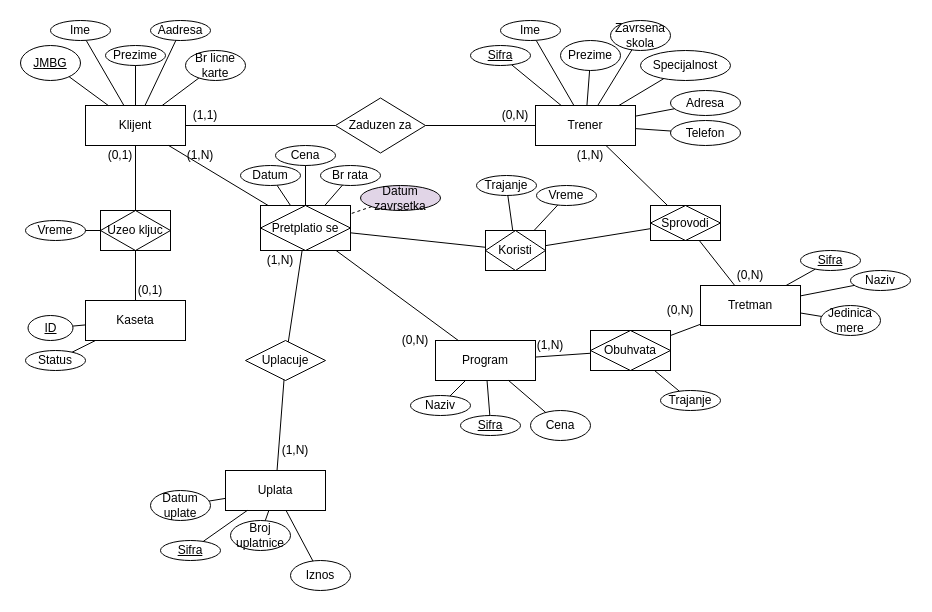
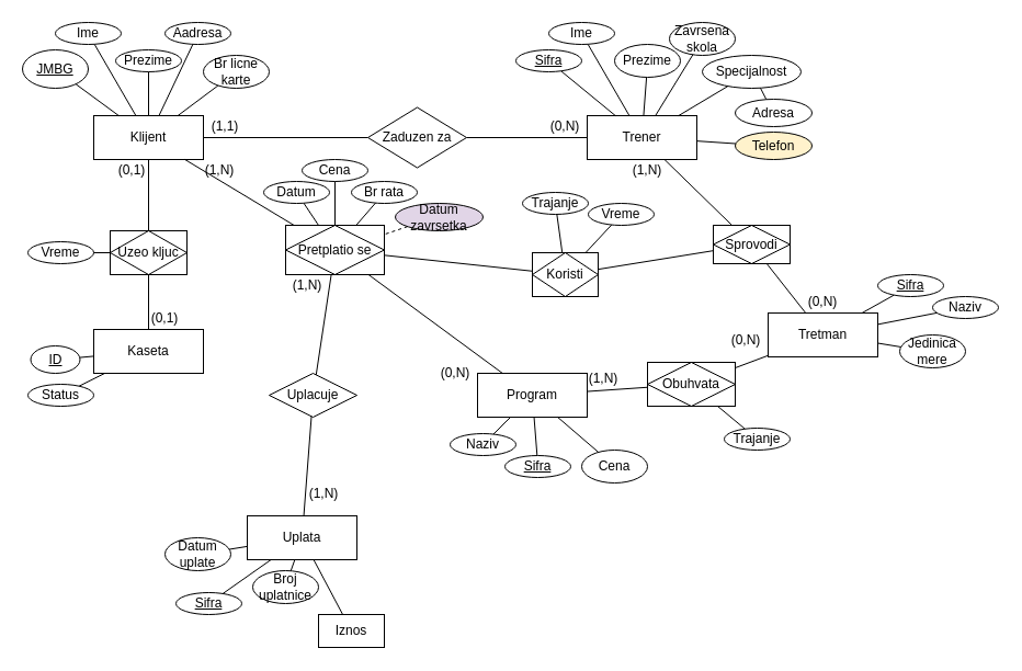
  <mxCell id="0" />
  <mxCell id="1" parent="0" />
  <mxCell id="2" value="Trener" style="whiteSpace=wrap;html=1;align=center;" parent="1" vertex="1"><mxGeometry x="535" y="105" width="100" height="40" as="geometry" /></mxCell>
  <mxCell id="3" value="Prezime" style="ellipse;whiteSpace=wrap;html=1;align=center;" parent="1" vertex="1"><mxGeometry x="560" y="40" width="60" height="30" as="geometry" /></mxCell>
  <mxCell id="4" value="" style="endArrow=none;html=1;rounded=0;" parent="1" source="3" target="2" edge="1"><mxGeometry relative="1" as="geometry"><mxPoint x="710" y="40" as="sourcePoint" /><mxPoint x="870" y="40" as="targetPoint" /></mxGeometry></mxCell>
  <mxCell id="5" value="Ime" style="ellipse;whiteSpace=wrap;html=1;align=center;" parent="1" vertex="1"><mxGeometry x="500" y="20" width="60" height="20" as="geometry" /></mxCell>
  <mxCell id="6" value="" style="endArrow=none;html=1;rounded=0;" parent="1" source="5" target="2" edge="1"><mxGeometry relative="1" as="geometry"><mxPoint x="720" y="50" as="sourcePoint" /><mxPoint x="590" y="120" as="targetPoint" /></mxGeometry></mxCell>
  <mxCell id="7" value="Zavrsena skola" style="ellipse;whiteSpace=wrap;html=1;align=center;" parent="1" vertex="1"><mxGeometry x="610" y="20" width="60" height="30" as="geometry" /></mxCell>
  <mxCell id="8" value="" style="endArrow=none;html=1;rounded=0;" parent="1" source="7" target="2" edge="1"><mxGeometry relative="1" as="geometry"><mxPoint x="730" y="60" as="sourcePoint" /><mxPoint x="640" y="110" as="targetPoint" /></mxGeometry></mxCell>
  <mxCell id="9" value="Specijalnost" style="ellipse;whiteSpace=wrap;html=1;align=center;" parent="1" vertex="1"><mxGeometry x="640" y="50" width="90" height="30" as="geometry" /></mxCell>
  <mxCell id="10" value="" style="endArrow=none;html=1;rounded=0;" parent="1" source="9" target="2" edge="1"><mxGeometry relative="1" as="geometry"><mxPoint x="950" y="60" as="sourcePoint" /><mxPoint x="820" y="130" as="targetPoint" /></mxGeometry></mxCell>
  <mxCell id="11" value="Adresa" style="ellipse;whiteSpace=wrap;html=1;align=center;" parent="1" vertex="1"><mxGeometry x="670" y="90" width="70" height="25" as="geometry" /></mxCell>
- <mxCell id="12" value="" style="endArrow=none;html=1;rounded=0;" parent="1" source="11" target="2" edge="1"><mxGeometry relative="1" as="geometry"><mxPoint x="910" y="160" as="sourcePoint" /><mxPoint x="780" y="230" as="targetPoint" /></mxGeometry></mxCell>
+ <mxCell id="12" value="" style="endArrow=none;html=1;rounded=0;" parent="1" source="11" target="9" edge="1"><mxGeometry relative="1" as="geometry"><mxPoint x="910" y="160" as="sourcePoint" /><mxPoint x="780" y="230" as="targetPoint" /></mxGeometry></mxCell>
  <mxCell id="13" value="" style="endArrow=none;html=1;rounded=0;" parent="1" source="14" target="2" edge="1"><mxGeometry relative="1" as="geometry"><mxPoint x="464.288" y="58.793" as="sourcePoint" /><mxPoint x="490" y="130" as="targetPoint" /></mxGeometry></mxCell>
  <mxCell id="14" value="Sifra" style="ellipse;whiteSpace=wrap;html=1;align=center;fontStyle=4;" parent="1" vertex="1"><mxGeometry x="470" y="45" width="60" height="20" as="geometry" /></mxCell>
  <mxCell id="15" value="Klijent" style="whiteSpace=wrap;html=1;align=center;" parent="1" vertex="1"><mxGeometry x="85" y="105" width="100" height="40" as="geometry" /></mxCell>
  <mxCell id="16" value="Br licne karte" style="ellipse;whiteSpace=wrap;html=1;align=center;" parent="1" vertex="1"><mxGeometry x="185" y="50" width="60" height="30" as="geometry" /></mxCell>
  <mxCell id="17" value="" style="endArrow=none;html=1;rounded=0;" parent="1" source="16" target="15" edge="1"><mxGeometry relative="1" as="geometry"><mxPoint x="260" y="40" as="sourcePoint" /><mxPoint x="420" y="40" as="targetPoint" /></mxGeometry></mxCell>
  <mxCell id="18" value="Ime" style="ellipse;whiteSpace=wrap;html=1;align=center;" parent="1" vertex="1"><mxGeometry x="50" y="20" width="60" height="20" as="geometry" /></mxCell>
  <mxCell id="19" value="" style="endArrow=none;html=1;rounded=0;" parent="1" source="18" target="15" edge="1"><mxGeometry relative="1" as="geometry"><mxPoint x="270" y="50" as="sourcePoint" /><mxPoint x="140" y="120" as="targetPoint" /></mxGeometry></mxCell>
  <mxCell id="20" value="" style="endArrow=none;html=1;rounded=0;" parent="1" source="21" target="15" edge="1"><mxGeometry relative="1" as="geometry"><mxPoint x="14.288" y="58.793" as="sourcePoint" /><mxPoint x="40" y="130" as="targetPoint" /></mxGeometry></mxCell>
  <mxCell id="21" value="JMBG" style="ellipse;whiteSpace=wrap;html=1;align=center;fontStyle=4;" parent="1" vertex="1"><mxGeometry y="45" width="60" height="35" as="geometry" x="20" /></mxCell>
  <mxCell id="22" value="" style="endArrow=none;html=1;rounded=0;" parent="1" source="15" target="24" edge="1"><mxGeometry relative="1" as="geometry"><mxPoint x="140" y="240" as="sourcePoint" /><mxPoint x="315" y="125" as="targetPoint" /></mxGeometry></mxCell>
  <mxCell id="23" value="" style="endArrow=none;html=1;rounded=0;" parent="1" source="24" target="2" edge="1"><mxGeometry relative="1" as="geometry"><mxPoint x="405" y="125" as="sourcePoint" /><mxPoint x="500" y="160" as="targetPoint" /></mxGeometry></mxCell>
  <mxCell id="24" value="Zaduzen za" style="shape=rhombus;perimeter=rhombusPerimeter;whiteSpace=wrap;html=1;align=center;" vertex="1" parent="1"><mxGeometry x="335" y="97.5" width="90" height="55" as="geometry" /></mxCell>
- <mxCell id="25" value="Telefon" style="ellipse;whiteSpace=wrap;html=1;align=center;" vertex="1" parent="1"><mxGeometry x="670" y="120" width="70" height="25" as="geometry" /></mxCell>
+ <mxCell id="25" value="Telefon" style="ellipse;whiteSpace=wrap;html=1;align=center;fillColor=#fff2cc;" vertex="1" parent="1"><mxGeometry x="670" y="120" width="70" height="25" as="geometry" /></mxCell>
  <mxCell id="26" value="" style="endArrow=none;html=1;rounded=0;" edge="1" parent="1" source="25" target="2"><mxGeometry relative="1" as="geometry"><mxPoint x="925" y="210" as="sourcePoint" /><mxPoint x="650" y="165.625" as="targetPoint" /></mxGeometry></mxCell>
  <mxCell id="27" value="Prezime" style="ellipse;whiteSpace=wrap;html=1;align=center;" vertex="1" parent="1"><mxGeometry x="105" y="45" width="60" height="20" as="geometry" /></mxCell>
  <mxCell id="28" value="" style="endArrow=none;html=1;rounded=0;" edge="1" parent="1" source="27" target="15"><mxGeometry relative="1" as="geometry"><mxPoint x="331.58" y="65" as="sourcePoint" /><mxPoint x="185.001" y="120" as="targetPoint" /></mxGeometry></mxCell>
  <mxCell id="29" value="Aadresa" style="ellipse;whiteSpace=wrap;html=1;align=center;" vertex="1" parent="1"><mxGeometry x="150" y="20" width="60" height="20" as="geometry" /></mxCell>
  <mxCell id="30" value="" style="endArrow=none;html=1;rounded=0;" edge="1" parent="1" source="29" target="15"><mxGeometry relative="1" as="geometry"><mxPoint x="465" y="60" as="sourcePoint" /><mxPoint x="318.421" y="115" as="targetPoint" /></mxGeometry></mxCell>
  <mxCell id="31" value="Uzeo kljuc" style="shape=associativeEntity;whiteSpace=wrap;html=1;align=center;" vertex="1" parent="1"><mxGeometry x="100" y="210" width="70" height="40" as="geometry" /></mxCell>
  <mxCell id="32" value="Kaseta" style="whiteSpace=wrap;html=1;align=center;" vertex="1" parent="1"><mxGeometry x="85" y="300" width="100" height="40" as="geometry" /></mxCell>
  <mxCell id="33" value="Status" style="ellipse;whiteSpace=wrap;html=1;align=center;" vertex="1" parent="1"><mxGeometry x="25" y="350" width="60" height="20" as="geometry" /></mxCell>
  <mxCell id="34" value="" style="endArrow=none;html=1;rounded=0;" edge="1" parent="1" source="33" target="32"><mxGeometry relative="1" as="geometry"><mxPoint x="495" y="320" as="sourcePoint" /><mxPoint x="365" y="390" as="targetPoint" /></mxGeometry></mxCell>
  <mxCell id="35" value="" style="endArrow=none;html=1;rounded=0;" edge="1" parent="1" source="36" target="32"><mxGeometry relative="1" as="geometry"><mxPoint x="239.288" y="328.793" as="sourcePoint" /><mxPoint x="265" y="400" as="targetPoint" /></mxGeometry></mxCell>
  <mxCell id="36" value="ID" style="ellipse;whiteSpace=wrap;html=1;align=center;fontStyle=4;" vertex="1" parent="1"><mxGeometry x="27.5" y="315" width="45" height="25" as="geometry" /></mxCell>
  <mxCell id="37" value="" style="endArrow=none;html=1;rounded=0;" edge="1" parent="1" source="15" target="31"><mxGeometry relative="1" as="geometry"><mxPoint x="220" y="260" as="sourcePoint" /><mxPoint x="380" y="260" as="targetPoint" /></mxGeometry></mxCell>
  <mxCell id="38" value="" style="endArrow=none;html=1;rounded=0;" edge="1" parent="1" source="32" target="31"><mxGeometry relative="1" as="geometry"><mxPoint x="146.905" y="155" as="sourcePoint" /><mxPoint x="153.095" y="220" as="targetPoint" /></mxGeometry></mxCell>
  <mxCell id="39" value="Vreme" style="ellipse;whiteSpace=wrap;html=1;align=center;" vertex="1" parent="1"><mxGeometry x="25" y="220" width="60" height="20" as="geometry" /></mxCell>
  <mxCell id="40" value="" style="endArrow=none;html=1;rounded=0;" edge="1" parent="1" source="39" target="31"><mxGeometry relative="1" as="geometry"><mxPoint x="480" y="220" as="sourcePoint" /><mxPoint x="80" y="240" as="targetPoint" /></mxGeometry></mxCell>
  <mxCell id="41" value="Program" style="whiteSpace=wrap;html=1;align=center;" vertex="1" parent="1"><mxGeometry x="435" y="340" width="100" height="40" as="geometry" /></mxCell>
  <mxCell id="42" value="Cena" style="ellipse;whiteSpace=wrap;html=1;align=center;" vertex="1" parent="1"><mxGeometry x="530" y="410" width="60" height="30" as="geometry" /></mxCell>
  <mxCell id="43" value="" style="endArrow=none;html=1;rounded=0;" edge="1" parent="1" source="42" target="41"><mxGeometry relative="1" as="geometry"><mxPoint x="650" y="245" as="sourcePoint" /><mxPoint x="810" y="245" as="targetPoint" /></mxGeometry></mxCell>
  <mxCell id="44" value="Naziv" style="ellipse;whiteSpace=wrap;html=1;align=center;" vertex="1" parent="1"><mxGeometry x="410" y="395" width="60" height="20" as="geometry" /></mxCell>
  <mxCell id="45" value="" style="endArrow=none;html=1;rounded=0;" edge="1" parent="1" source="44" target="41"><mxGeometry relative="1" as="geometry"><mxPoint x="660" y="255" as="sourcePoint" /><mxPoint x="530" y="325" as="targetPoint" /></mxGeometry></mxCell>
  <mxCell id="46" value="" style="endArrow=none;html=1;rounded=0;" edge="1" parent="1" source="47" target="41"><mxGeometry relative="1" as="geometry"><mxPoint x="404.288" y="263.793" as="sourcePoint" /><mxPoint x="430" y="335" as="targetPoint" /></mxGeometry></mxCell>
  <mxCell id="47" value="Sifra" style="ellipse;whiteSpace=wrap;html=1;align=center;fontStyle=4;" vertex="1" parent="1"><mxGeometry x="460" y="415" width="60" height="20" as="geometry" /></mxCell>
  <mxCell id="48" value="Tretman" style="whiteSpace=wrap;html=1;align=center;" vertex="1" parent="1"><mxGeometry x="700" y="285" width="100" height="40" as="geometry" /></mxCell>
  <mxCell id="49" value="Jedinica mere" style="ellipse;whiteSpace=wrap;html=1;align=center;" vertex="1" parent="1"><mxGeometry x="820" y="305" width="60" height="30" as="geometry" /></mxCell>
  <mxCell id="50" value="" style="endArrow=none;html=1;rounded=0;" edge="1" parent="1" source="49" target="48"><mxGeometry relative="1" as="geometry"><mxPoint x="940" y="285" as="sourcePoint" /><mxPoint x="1100" y="285" as="targetPoint" /></mxGeometry></mxCell>
  <mxCell id="51" value="Naziv" style="ellipse;whiteSpace=wrap;html=1;align=center;" vertex="1" parent="1"><mxGeometry x="850" y="270" width="60" height="20" as="geometry" /></mxCell>
  <mxCell id="52" value="" style="endArrow=none;html=1;rounded=0;" edge="1" parent="1" source="51" target="48"><mxGeometry relative="1" as="geometry"><mxPoint x="950" y="295" as="sourcePoint" /><mxPoint x="820" y="365" as="targetPoint" /></mxGeometry></mxCell>
  <mxCell id="53" value="" style="endArrow=none;html=1;rounded=0;" edge="1" parent="1" source="54" target="48"><mxGeometry relative="1" as="geometry"><mxPoint x="694.288" y="303.793" as="sourcePoint" /><mxPoint x="720" y="375" as="targetPoint" /></mxGeometry></mxCell>
  <mxCell id="54" value="Sifra" style="ellipse;whiteSpace=wrap;html=1;align=center;fontStyle=4;" vertex="1" parent="1"><mxGeometry x="800" y="250" width="60" height="20" as="geometry" /></mxCell>
  <mxCell id="55" value="Obuhvata" style="shape=associativeEntity;whiteSpace=wrap;html=1;align=center;" vertex="1" parent="1"><mxGeometry x="590" y="330" width="80" height="40" as="geometry" /></mxCell>
  <mxCell id="56" value="" style="endArrow=none;html=1;rounded=0;" edge="1" parent="1" source="41" target="55"><mxGeometry relative="1" as="geometry"><mxPoint x="300" y="410" as="sourcePoint" /><mxPoint x="460" y="410" as="targetPoint" /></mxGeometry></mxCell>
  <mxCell id="57" value="" style="endArrow=none;html=1;rounded=0;" edge="1" parent="1" source="48" target="55"><mxGeometry relative="1" as="geometry"><mxPoint x="390" y="450" as="sourcePoint" /><mxPoint x="550" y="450" as="targetPoint" /></mxGeometry></mxCell>
  <mxCell id="58" value="Trajanje" style="ellipse;whiteSpace=wrap;html=1;align=center;" vertex="1" parent="1"><mxGeometry x="660" y="390" width="60" height="20" as="geometry" /></mxCell>
  <mxCell id="59" value="" style="endArrow=none;html=1;rounded=0;" edge="1" parent="1" source="58" target="55"><mxGeometry relative="1" as="geometry"><mxPoint x="940" y="460" as="sourcePoint" /><mxPoint x="764.667" y="495" as="targetPoint" /></mxGeometry></mxCell>
  <mxCell id="60" value="Sprovodi" style="shape=associativeEntity;whiteSpace=wrap;html=1;align=center;" vertex="1" parent="1"><mxGeometry x="650" y="205" width="70" height="35" as="geometry" /></mxCell>
  <mxCell id="61" value="" style="endArrow=none;html=1;rounded=0;" edge="1" parent="1" source="2" target="60"><mxGeometry relative="1" as="geometry"><mxPoint x="540" y="170" as="sourcePoint" /><mxPoint x="700" y="170" as="targetPoint" /></mxGeometry></mxCell>
  <mxCell id="62" value="" style="endArrow=none;html=1;rounded=0;" edge="1" parent="1" source="48" target="60"><mxGeometry relative="1" as="geometry"><mxPoint x="770" y="170" as="sourcePoint" /><mxPoint x="930" y="170" as="targetPoint" /></mxGeometry></mxCell>
  <mxCell id="63" value="Pretplatio se" style="shape=associativeEntity;whiteSpace=wrap;html=1;align=center;" vertex="1" parent="1"><mxGeometry x="260" y="205" width="90" height="45" as="geometry" /></mxCell>
  <mxCell id="64" value="" style="endArrow=none;html=1;rounded=0;" edge="1" parent="1" source="15" target="63"><mxGeometry relative="1" as="geometry"><mxPoint x="170" y="150" as="sourcePoint" /><mxPoint x="330" y="150" as="targetPoint" /></mxGeometry></mxCell>
  <mxCell id="65" value="" style="endArrow=none;html=1;rounded=0;" edge="1" parent="1" source="63" target="41"><mxGeometry relative="1" as="geometry"><mxPoint x="250" y="340" as="sourcePoint" /><mxPoint x="410" y="340" as="targetPoint" /></mxGeometry></mxCell>
  <mxCell id="66" value="(0,N)" style="text;html=1;strokeColor=none;fillColor=none;align=center;verticalAlign=middle;whiteSpace=wrap;rounded=0;" vertex="1" parent="1"><mxGeometry x="495" y="105" width="40" height="20" as="geometry" /></mxCell>
  <mxCell id="67" value="(1,1)" style="text;html=1;strokeColor=none;fillColor=none;align=center;verticalAlign=middle;whiteSpace=wrap;rounded=0;" vertex="1" parent="1"><mxGeometry x="185" y="105" width="40" height="20" as="geometry" /></mxCell>
  <mxCell id="68" value="(0,1)" style="text;html=1;strokeColor=none;fillColor=none;align=center;verticalAlign=middle;whiteSpace=wrap;rounded=0;" vertex="1" parent="1"><mxGeometry x="100" y="145" width="40" height="20" as="geometry" /></mxCell>
  <mxCell id="69" value="(0,1)" style="text;html=1;strokeColor=none;fillColor=none;align=center;verticalAlign=middle;whiteSpace=wrap;rounded=0;" vertex="1" parent="1"><mxGeometry x="130" y="280" width="40" height="20" as="geometry" /></mxCell>
  <mxCell id="70" value="(1,N)" style="text;html=1;strokeColor=none;fillColor=none;align=center;verticalAlign=middle;whiteSpace=wrap;rounded=0;" vertex="1" parent="1"><mxGeometry x="570" y="145" width="40" height="20" as="geometry" /></mxCell>
  <mxCell id="71" value="(0,N)" style="text;html=1;strokeColor=none;fillColor=none;align=center;verticalAlign=middle;whiteSpace=wrap;rounded=0;" vertex="1" parent="1"><mxGeometry x="730" y="265" width="40" height="20" as="geometry" /></mxCell>
  <mxCell id="72" value="(1,N)" style="text;html=1;strokeColor=none;fillColor=none;align=center;verticalAlign=middle;whiteSpace=wrap;rounded=0;" vertex="1" parent="1"><mxGeometry x="530" y="335" width="40" height="20" as="geometry" /></mxCell>
  <mxCell id="73" value="(0,N)" style="text;html=1;strokeColor=none;fillColor=none;align=center;verticalAlign=middle;whiteSpace=wrap;rounded=0;" vertex="1" parent="1"><mxGeometry x="660" y="300" width="40" height="20" as="geometry" /></mxCell>
  <mxCell id="74" value="(1,N)" style="text;html=1;strokeColor=none;fillColor=none;align=center;verticalAlign=middle;whiteSpace=wrap;rounded=0;" vertex="1" parent="1"><mxGeometry x="180" y="145" width="40" height="20" as="geometry" /></mxCell>
  <mxCell id="75" value="(0,N)" style="text;html=1;strokeColor=none;fillColor=none;align=center;verticalAlign=middle;whiteSpace=wrap;rounded=0;" vertex="1" parent="1"><mxGeometry x="395" y="330" width="40" height="20" as="geometry" /></mxCell>
  <mxCell id="76" value="Datum" style="ellipse;whiteSpace=wrap;html=1;align=center;" vertex="1" parent="1"><mxGeometry x="240" y="165" width="60" height="20" as="geometry" /></mxCell>
  <mxCell id="77" value="" style="endArrow=none;html=1;rounded=0;" edge="1" parent="1" source="76" target="63"><mxGeometry relative="1" as="geometry"><mxPoint x="590" y="195" as="sourcePoint" /><mxPoint x="407.143" y="225" as="targetPoint" /></mxGeometry></mxCell>
  <mxCell id="78" value="Cena" style="ellipse;whiteSpace=wrap;html=1;align=center;" vertex="1" parent="1"><mxGeometry x="275" y="145" width="60" height="20" as="geometry" /></mxCell>
  <mxCell id="79" value="" style="endArrow=none;html=1;rounded=0;" edge="1" parent="1" source="78" target="63"><mxGeometry relative="1" as="geometry"><mxPoint x="665" y="200" as="sourcePoint" /><mxPoint x="380" y="210" as="targetPoint" /></mxGeometry></mxCell>
  <mxCell id="80" value="Br rata" style="ellipse;whiteSpace=wrap;html=1;align=center;" vertex="1" parent="1"><mxGeometry x="320" y="165" width="60" height="20" as="geometry" /></mxCell>
  <mxCell id="81" value="" style="endArrow=none;html=1;rounded=0;" edge="1" parent="1" source="80" target="63"><mxGeometry relative="1" as="geometry"><mxPoint x="725" y="210" as="sourcePoint" /><mxPoint x="440" y="220" as="targetPoint" /></mxGeometry></mxCell>
  <mxCell id="82" value="Datum zavrsetka" style="ellipse;whiteSpace=wrap;html=1;align=center;fillColor=#e1d5e7;" vertex="1" parent="1"><mxGeometry x="360" y="185" width="80" height="25" as="geometry" /></mxCell>
  <mxCell id="83" value="" style="endArrow=none;html=1;rounded=0;dashed=1;" edge="1" parent="1" source="82" target="63"><mxGeometry relative="1" as="geometry"><mxPoint x="685" y="215" as="sourcePoint" /><mxPoint x="400" y="225" as="targetPoint" /></mxGeometry></mxCell>
  <mxCell id="84" value="Uplata" style="whiteSpace=wrap;html=1;align=center;" vertex="1" parent="1"><mxGeometry x="225" y="470" width="100" height="40" as="geometry" /></mxCell>
  <mxCell id="85" value="Datum uplate" style="ellipse;whiteSpace=wrap;html=1;align=center;" vertex="1" parent="1"><mxGeometry x="150" y="490" width="60" height="30" as="geometry" /></mxCell>
  <mxCell id="86" value="" style="endArrow=none;html=1;rounded=0;" edge="1" parent="1" source="85" target="84"><mxGeometry relative="1" as="geometry"><mxPoint x="435" y="420" as="sourcePoint" /><mxPoint x="595" y="420" as="targetPoint" /></mxGeometry></mxCell>
  <mxCell id="87" value="Broj uplatnice" style="ellipse;whiteSpace=wrap;html=1;align=center;" vertex="1" parent="1"><mxGeometry x="230" y="520" width="60" height="30" as="geometry" /></mxCell>
  <mxCell id="88" value="" style="endArrow=none;html=1;rounded=0;" edge="1" parent="1" source="87" target="84"><mxGeometry relative="1" as="geometry"><mxPoint x="445" y="430" as="sourcePoint" /><mxPoint x="315" y="500" as="targetPoint" /></mxGeometry></mxCell>
  <mxCell id="89" value="" style="endArrow=none;html=1;rounded=0;" edge="1" parent="1" source="90" target="84"><mxGeometry relative="1" as="geometry"><mxPoint x="189.288" y="438.793" as="sourcePoint" /><mxPoint x="215" y="510" as="targetPoint" /></mxGeometry></mxCell>
  <mxCell id="90" value="Sifra" style="ellipse;whiteSpace=wrap;html=1;align=center;fontStyle=4;" vertex="1" parent="1"><mxGeometry x="160" y="540" width="60" height="20" as="geometry" /></mxCell>
- <mxCell id="91" value="Iznos" style="ellipse;whiteSpace=wrap;html=1;align=center;" vertex="1" parent="1"><mxGeometry x="290" y="560" width="60" height="30" as="geometry" /></mxCell>
+ <mxCell id="91" value="Iznos" style="whiteSpace=wrap;html=1;align=center;rounded=0;" vertex="1" parent="1"><mxGeometry x="290" y="560" width="60" height="30" as="geometry" /></mxCell>
  <mxCell id="92" value="" style="endArrow=none;html=1;rounded=0;" edge="1" parent="1" source="91" target="84"><mxGeometry relative="1" as="geometry"><mxPoint x="505" y="400" as="sourcePoint" /><mxPoint x="331.316" y="470" as="targetPoint" /></mxGeometry></mxCell>
  <mxCell id="93" value="Uplacuje" style="shape=rhombus;perimeter=rhombusPerimeter;whiteSpace=wrap;html=1;align=center;" vertex="1" parent="1"><mxGeometry x="245" y="340" width="80" height="40" as="geometry" /></mxCell>
  <mxCell id="94" value="" style="endArrow=none;html=1;rounded=0;" edge="1" parent="1" source="93" target="63"><mxGeometry relative="1" as="geometry"><mxPoint x="110" y="410" as="sourcePoint" /><mxPoint x="270" y="410" as="targetPoint" /></mxGeometry></mxCell>
  <mxCell id="95" value="" style="endArrow=none;html=1;rounded=0;" edge="1" parent="1" source="84" target="93"><mxGeometry relative="1" as="geometry"><mxPoint x="90" y="420" as="sourcePoint" /><mxPoint x="250" y="420" as="targetPoint" /></mxGeometry></mxCell>
  <mxCell id="96" value="(1,N)" style="text;html=1;strokeColor=none;fillColor=none;align=center;verticalAlign=middle;whiteSpace=wrap;rounded=0;" vertex="1" parent="1"><mxGeometry x="275" y="440" width="40" height="20" as="geometry" /></mxCell>
  <mxCell id="97" value="(1,N)" style="text;html=1;strokeColor=none;fillColor=none;align=center;verticalAlign=middle;whiteSpace=wrap;rounded=0;" vertex="1" parent="1"><mxGeometry x="260" y="250" width="40" height="20" as="geometry" /></mxCell>
  <mxCell id="98" value="Koristi" style="shape=associativeEntity;whiteSpace=wrap;html=1;align=center;" vertex="1" parent="1"><mxGeometry x="485" y="230" width="60" height="40" as="geometry" /></mxCell>
  <mxCell id="99" value="" style="endArrow=none;html=1;rounded=0;" edge="1" parent="1" source="63" target="98"><mxGeometry relative="1" as="geometry"><mxPoint x="390" y="250" as="sourcePoint" /><mxPoint x="550" y="250" as="targetPoint" /></mxGeometry></mxCell>
  <mxCell id="100" value="" style="endArrow=none;html=1;rounded=0;" edge="1" parent="1" source="98" target="60"><mxGeometry relative="1" as="geometry"><mxPoint x="630" y="500" as="sourcePoint" /><mxPoint x="790" y="500" as="targetPoint" /></mxGeometry></mxCell>
  <mxCell id="101" value="Trajanje" style="ellipse;whiteSpace=wrap;html=1;align=center;" vertex="1" parent="1"><mxGeometry x="476" y="175" width="60" height="20" as="geometry" /></mxCell>
  <mxCell id="102" value="" style="endArrow=none;html=1;rounded=0;" edge="1" parent="1" source="101" target="98"><mxGeometry relative="1" as="geometry"><mxPoint x="756" y="245" as="sourcePoint" /><mxPoint x="470" y="155" as="targetPoint" /></mxGeometry></mxCell>
  <mxCell id="103" value="Vreme" style="ellipse;whiteSpace=wrap;html=1;align=center;" vertex="1" parent="1"><mxGeometry x="536" y="185" width="60" height="20" as="geometry" /></mxCell>
  <mxCell id="104" value="" style="endArrow=none;html=1;rounded=0;" edge="1" parent="1" source="103" target="98"><mxGeometry relative="1" as="geometry"><mxPoint x="816" y="255" as="sourcePoint" /><mxPoint x="572" y="241.667" as="targetPoint" /></mxGeometry></mxCell>
